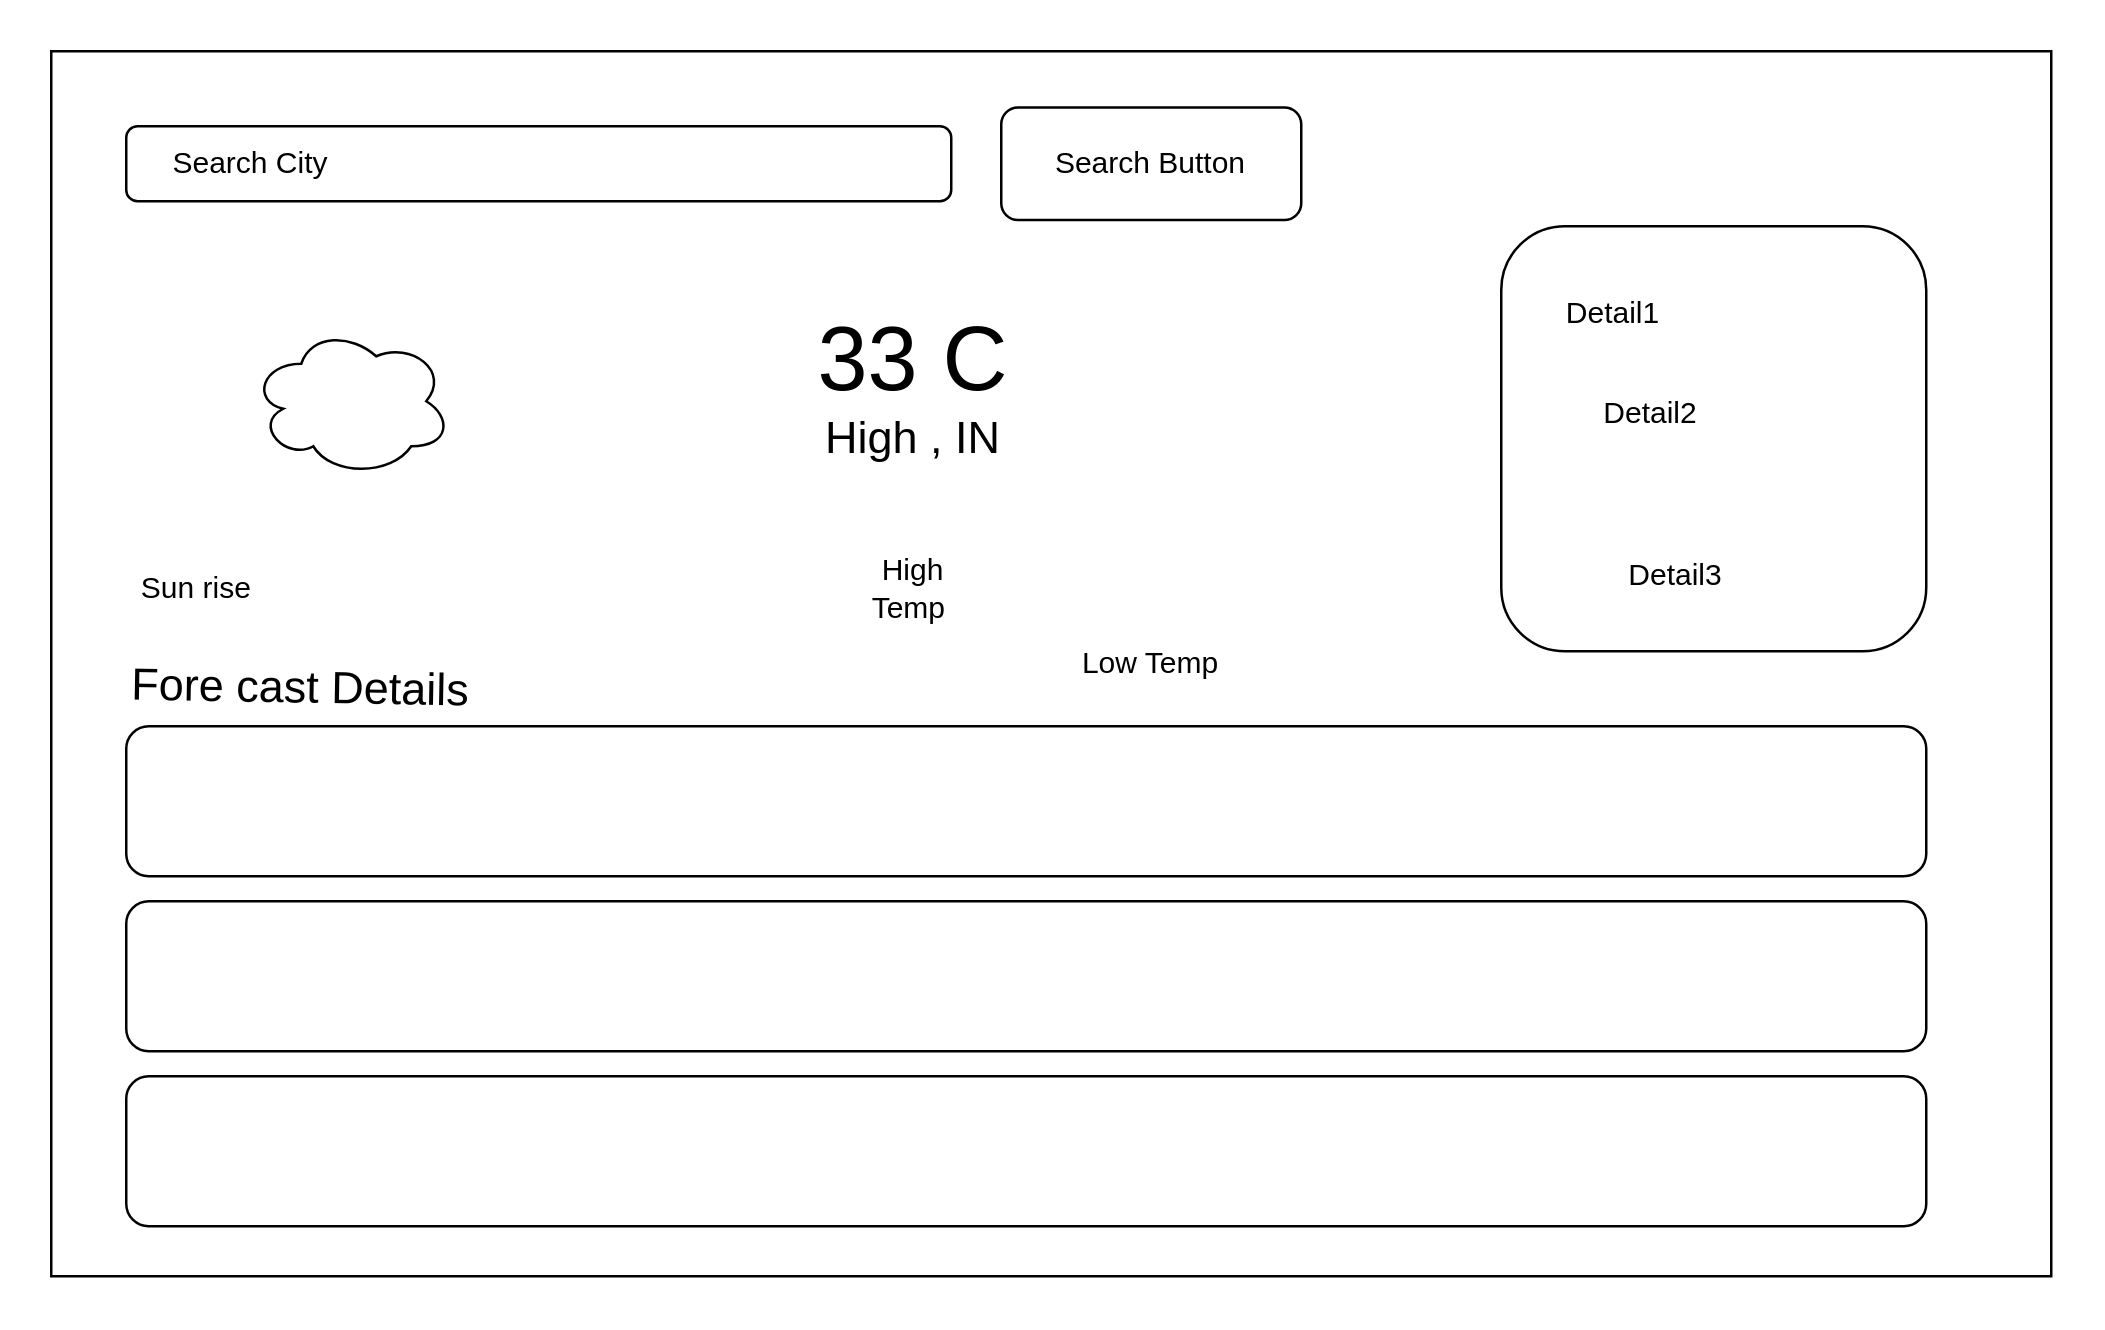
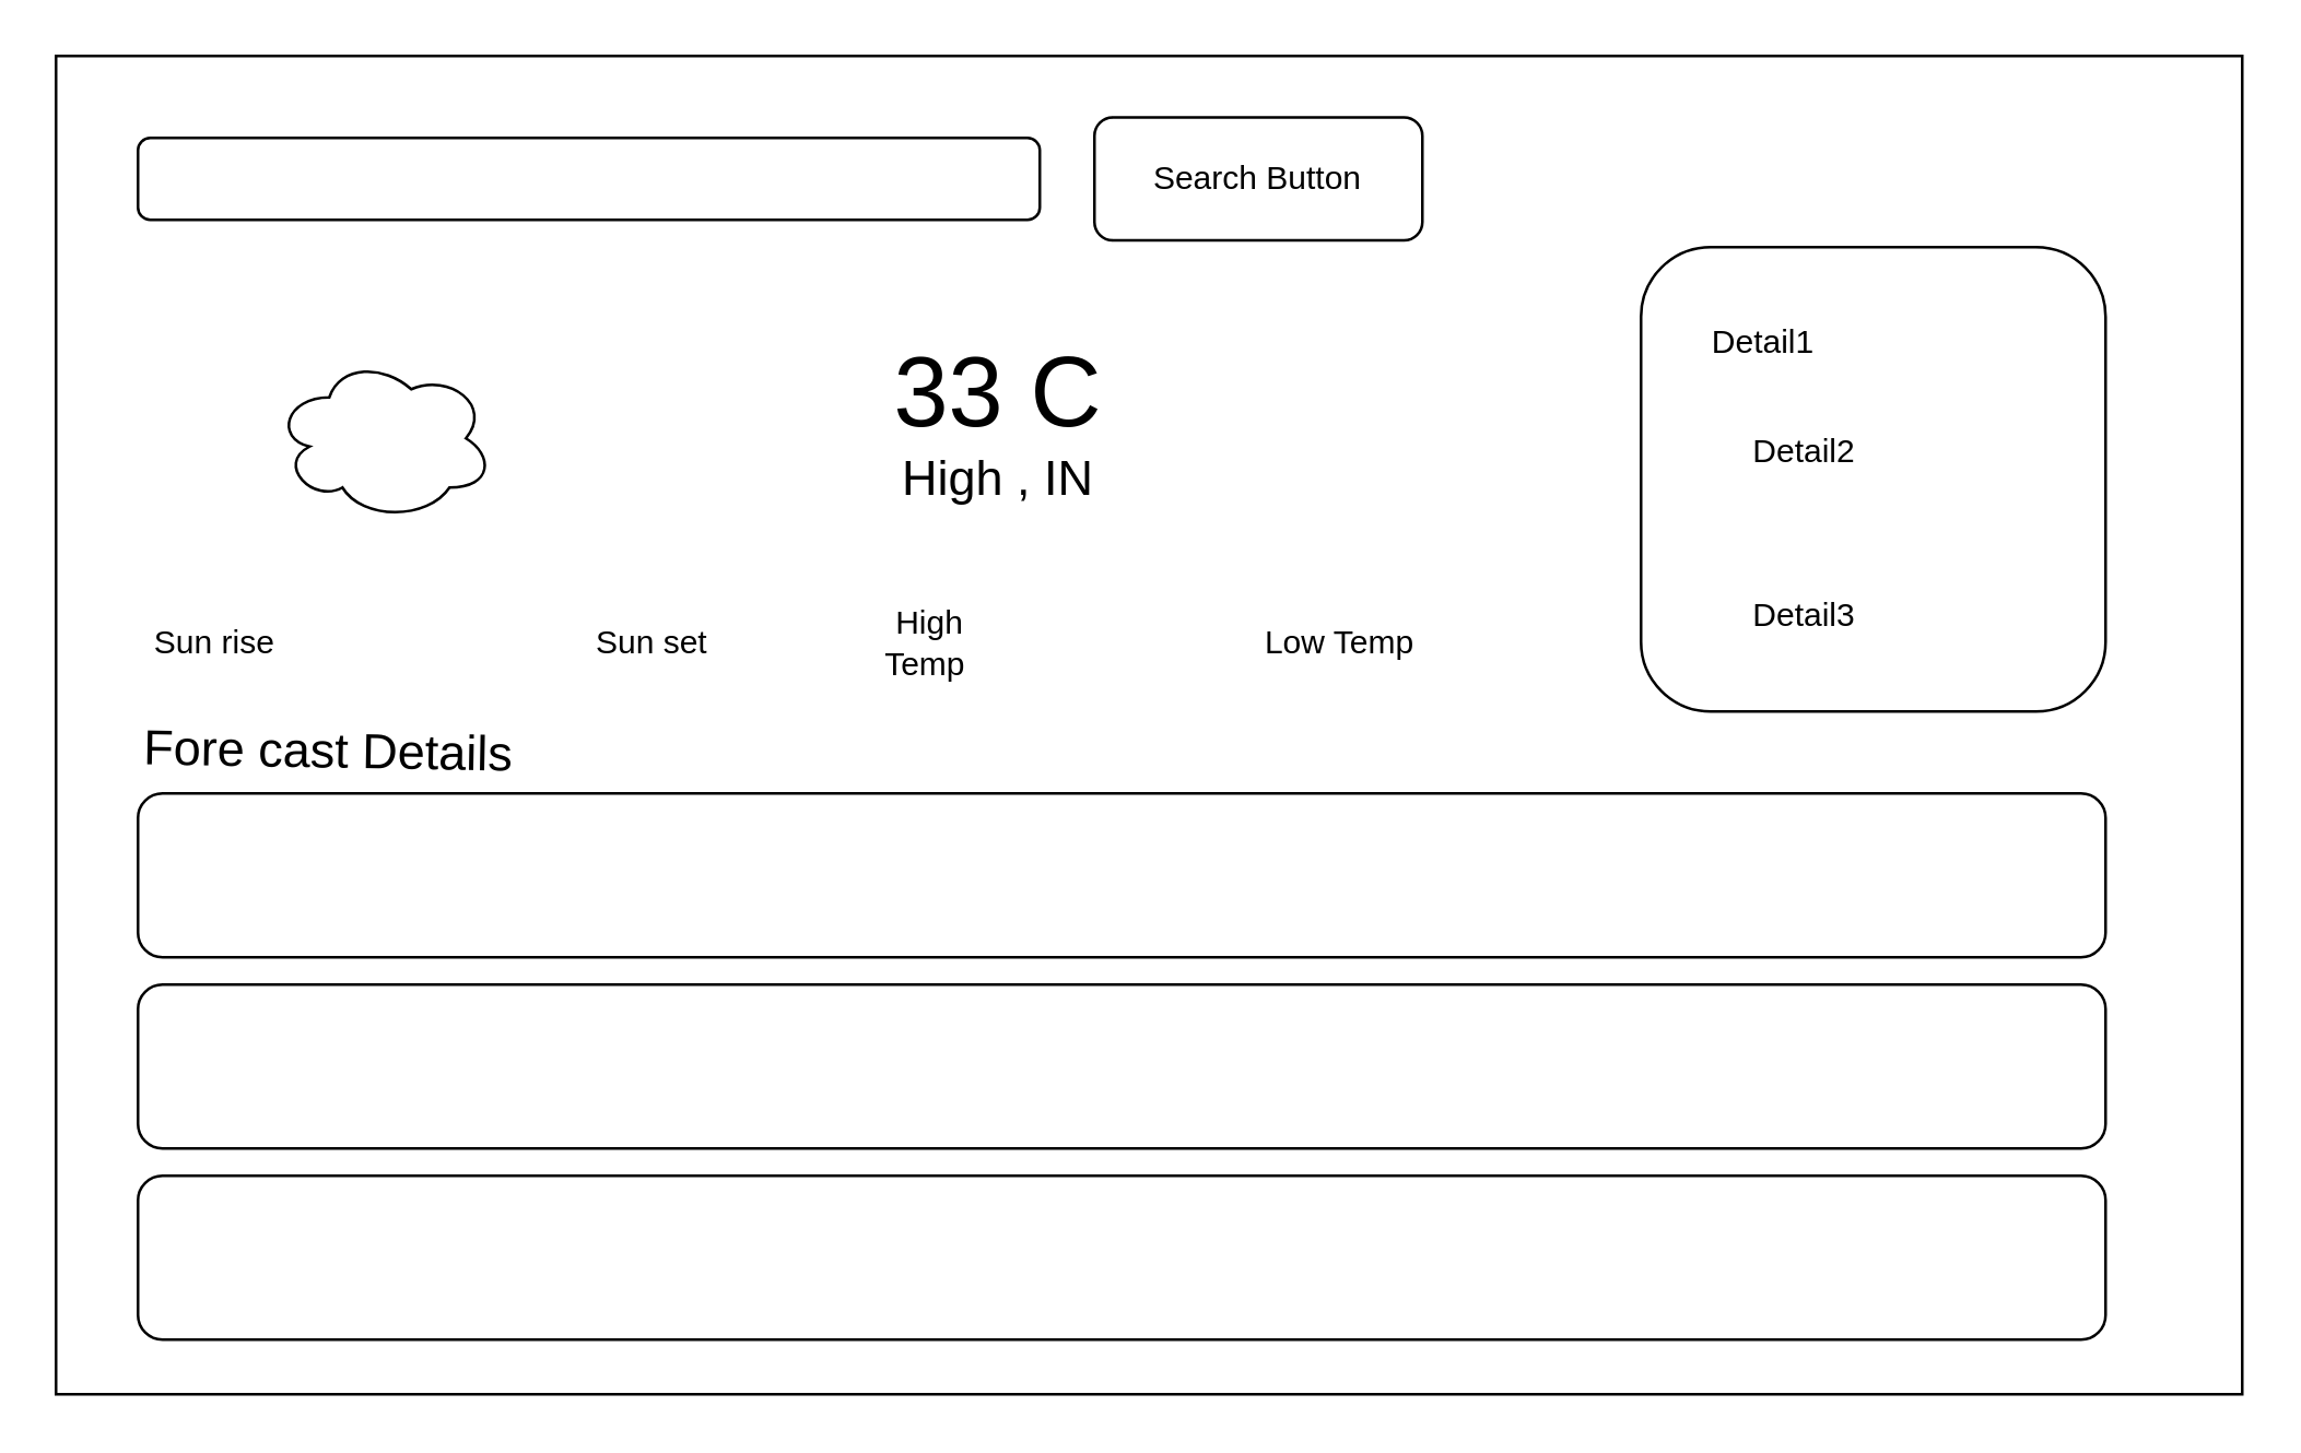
  <mxCell id="0" />
  <mxCell id="1" parent="0" />
  <mxCell id="2" value="" style="rounded=0;whiteSpace=wrap;html=1;" vertex="1" parent="1"><mxGeometry x="20" y="20" width="800" height="490" as="geometry" /></mxCell>
  <mxCell id="3" value="" style="rounded=1;whiteSpace=wrap;html=1;" vertex="1" parent="1"><mxGeometry x="50" y="290" width="720" height="60" as="geometry" /></mxCell>
  <mxCell id="4" value="" style="rounded=1;whiteSpace=wrap;html=1;" vertex="1" parent="1"><mxGeometry x="50" y="430" width="720" height="60" as="geometry" /></mxCell>
  <mxCell id="5" value="" style="rounded=1;whiteSpace=wrap;html=1;" vertex="1" parent="1"><mxGeometry x="50" y="360" width="720" height="60" as="geometry" /></mxCell>
  <mxCell id="6" value="" style="rounded=1;whiteSpace=wrap;html=1;" vertex="1" parent="1"><mxGeometry x="50" y="50" width="330" height="30" as="geometry" /></mxCell>
  <mxCell id="7" value="" style="rounded=1;whiteSpace=wrap;html=1;" vertex="1" parent="1"><mxGeometry x="400" y="42.5" width="120" height="45" as="geometry" /></mxCell>
  <mxCell id="8" value="" style="rounded=1;whiteSpace=wrap;html=1;" vertex="1" parent="1"><mxGeometry x="600" y="90" width="170" height="170" as="geometry" /></mxCell>
  <mxCell id="9" value="&lt;font style=&quot;font-size: 36px;&quot;&gt;33 C&lt;/font&gt;" style="text;html=1;align=center;verticalAlign=middle;whiteSpace=wrap;rounded=0;" vertex="1" parent="1"><mxGeometry x="290" y="87.5" width="150" height="110" as="geometry" /></mxCell>
  <mxCell id="10" value="&lt;font style=&quot;font-size: 18px;&quot;&gt;High , IN&lt;/font&gt;" style="text;html=1;align=center;verticalAlign=middle;whiteSpace=wrap;rounded=0;" vertex="1" parent="1"><mxGeometry x="290" y="160" width="150" height="30" as="geometry" /></mxCell>
  <mxCell id="11" value="" style="ellipse;shape=cloud;whiteSpace=wrap;html=1;" vertex="1" parent="1"><mxGeometry x="100" y="130" width="80" height="60" as="geometry" /></mxCell>
  <mxCell id="12" value="Sun rise&amp;nbsp;" style="text;html=1;align=center;verticalAlign=middle;whiteSpace=wrap;rounded=0;" vertex="1" parent="1"><mxGeometry x="50" y="220" width="60" height="30" as="geometry" /></mxCell>
- <mxCell id="13" value="Low Temp" style="text;html=1;align=center;verticalAlign=middle;whiteSpace=wrap;rounded=0;" vertex="1" parent="1"><mxGeometry x="430" y="250" width="60" height="30" as="geometry" /></mxCell>
- <mxCell id="14" value="High Temp&amp;nbsp;" style="text;html=1;align=center;verticalAlign=middle;whiteSpace=wrap;rounded=0;" vertex="1" parent="1"><mxGeometry x="335" y="220" width="60" height="30" as="geometry" /></mxCell>
+ <mxCell id="13" value="Low Temp" style="text;html=1;align=center;verticalAlign=middle;whiteSpace=wrap;rounded=0;" vertex="1" parent="1"><mxGeometry x="460" y="220" width="60" height="30" as="geometry" /></mxCell>
+ <mxCell id="14" value="High Temp&amp;nbsp;" style="text;html=1;align=center;verticalAlign=middle;whiteSpace=wrap;rounded=0;" vertex="1" parent="1"><mxGeometry x="310" y="220" width="60" height="30" as="geometry" /></mxCell>
+ <mxCell id="15" value="Sun set&amp;nbsp;" style="text;html=1;align=center;verticalAlign=middle;whiteSpace=wrap;rounded=0;" vertex="1" parent="1"><mxGeometry x="210" y="220" width="60" height="30" as="geometry" /></mxCell>
  <mxCell id="16" value="&lt;font style=&quot;font-size: 18px;&quot;&gt;Fore cast Details&lt;/font&gt;" style="text;html=1;align=center;verticalAlign=middle;whiteSpace=wrap;rounded=0;rotation=1;" vertex="1" parent="1"><mxGeometry x="40" y="260" width="160" height="30" as="geometry" /></mxCell>
  <mxCell id="17" value="Detail1" style="text;html=1;align=center;verticalAlign=middle;whiteSpace=wrap;rounded=0;" vertex="1" parent="1"><mxGeometry x="615" y="110" width="60" height="30" as="geometry" /></mxCell>
  <mxCell id="18" value="Detail2" style="text;html=1;align=center;verticalAlign=middle;whiteSpace=wrap;rounded=0;" vertex="1" parent="1"><mxGeometry x="630" y="150" width="60" height="30" as="geometry" /></mxCell>
- <mxCell id="19" value="Detail3" style="text;html=1;align=center;verticalAlign=middle;whiteSpace=wrap;rounded=0;" vertex="1" parent="1"><mxGeometry x="640" y="215" width="60" height="30" as="geometry" /></mxCell>
- <mxCell id="20" value="Search City" style="text;html=1;align=center;verticalAlign=middle;whiteSpace=wrap;rounded=0;" vertex="1" parent="1"><mxGeometry x="50" y="50" width="100" height="30" as="geometry" /></mxCell>
+ <mxCell id="19" value="Detail3" style="text;html=1;align=center;verticalAlign=middle;whiteSpace=wrap;rounded=0;" vertex="1" parent="1"><mxGeometry x="630" y="210" width="60" height="30" as="geometry" /></mxCell>
  <mxCell id="21" value="Search Button" style="text;html=1;align=center;verticalAlign=middle;whiteSpace=wrap;rounded=0;" vertex="1" parent="1"><mxGeometry x="410" y="50" width="100" height="30" as="geometry" /></mxCell>
